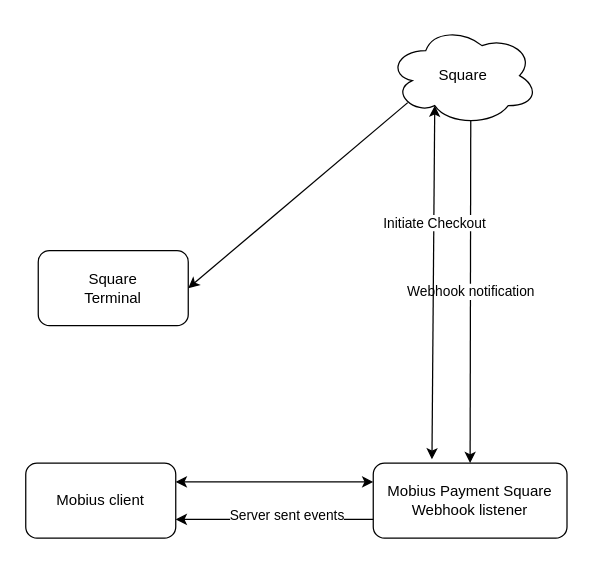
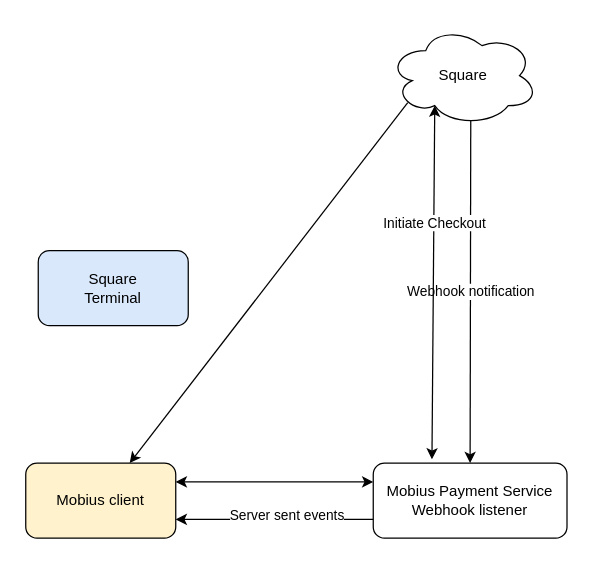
  <mxCell id="0" />
  <mxCell id="1" parent="0" />
  <mxCell id="2" value="Square" style="ellipse;shape=cloud;whiteSpace=wrap;html=1;" parent="1" vertex="1"><mxGeometry x="310" y="20" width="120" height="80" as="geometry" /></mxCell>
- <mxCell id="3" value="Mobius Payment Square&lt;br&gt;Webhook listener" style="rounded=1;whiteSpace=wrap;html=1;" parent="1" vertex="1"><mxGeometry x="298" y="370" width="155" height="60" as="geometry" /></mxCell>
+ <mxCell id="3" value="Mobius Payment Service&lt;br&gt;Webhook listener" style="rounded=1;whiteSpace=wrap;html=1;" parent="1" vertex="1"><mxGeometry x="298" y="370" width="155" height="60" as="geometry" /></mxCell>
  <mxCell id="4" value="Webhook notification" style="endArrow=classic;html=1;rounded=0;exitX=0.55;exitY=0.95;exitDx=0;exitDy=0;exitPerimeter=0;entryX=0.5;entryY=0;entryDx=0;entryDy=0;" parent="1" source="2" target="3" edge="1"><mxGeometry width="50" height="50" relative="1" as="geometry"><mxPoint x="350" y="430" as="sourcePoint" /><mxPoint x="400" y="380" as="targetPoint" /></mxGeometry></mxCell>
- <mxCell id="5" value="Mobius client" style="rounded=1;whiteSpace=wrap;html=1;" parent="1" vertex="1"><mxGeometry x="20" y="370" width="120" height="60" as="geometry" /></mxCell>
+ <mxCell id="5" value="Mobius client" style="rounded=1;whiteSpace=wrap;html=1;fillColor=#fff2cc;" parent="1" vertex="1"><mxGeometry x="20" y="370" width="120" height="60" as="geometry" /></mxCell>
  <mxCell id="6" value="" style="endArrow=classic;html=1;rounded=0;entryX=1;entryY=0.75;entryDx=0;entryDy=0;exitX=0;exitY=0.75;exitDx=0;exitDy=0;" parent="1" source="3" target="5" edge="1"><mxGeometry width="50" height="50" relative="1" as="geometry"><mxPoint x="310" y="430" as="sourcePoint" /><mxPoint x="400" y="380" as="targetPoint" /></mxGeometry></mxCell>
  <mxCell id="7" value="Server sent events" style="edgeLabel;html=1;align=center;verticalAlign=middle;resizable=0;points=[];" parent="6" vertex="1" connectable="0"><mxGeometry x="-0.11" y="-4" relative="1" as="geometry"><mxPoint as="offset" /></mxGeometry></mxCell>
  <mxCell id="8" value="" style="endArrow=classic;startArrow=classic;html=1;rounded=0;exitX=1;exitY=0.25;exitDx=0;exitDy=0;entryX=0;entryY=0.25;entryDx=0;entryDy=0;" parent="1" source="5" target="3" edge="1"><mxGeometry width="50" height="50" relative="1" as="geometry"><mxPoint x="350" y="430" as="sourcePoint" /><mxPoint x="320" y="380" as="targetPoint" /></mxGeometry></mxCell>
  <mxCell id="9" value="" style="endArrow=classic;startArrow=classic;html=1;rounded=0;entryX=0.303;entryY=-0.05;entryDx=0;entryDy=0;exitX=0.31;exitY=0.8;exitDx=0;exitDy=0;exitPerimeter=0;entryPerimeter=0;" parent="1" source="2" target="3" edge="1"><mxGeometry width="50" height="50" relative="1" as="geometry"><mxPoint x="350" y="430" as="sourcePoint" /><mxPoint x="400" y="380" as="targetPoint" /></mxGeometry></mxCell>
  <mxCell id="10" value="Initiate Checkout" style="edgeLabel;html=1;align=center;verticalAlign=middle;resizable=0;points=[];" parent="9" vertex="1" connectable="0"><mxGeometry x="-0.336" relative="1" as="geometry"><mxPoint as="offset" /></mxGeometry></mxCell>
- <mxCell id="11" value="Square &lt;br&gt;Terminal" style="rounded=1;whiteSpace=wrap;html=1;" parent="1" vertex="1"><mxGeometry x="30" y="200" width="120" height="60" as="geometry" /></mxCell>
- <mxCell id="12" value="" style="endArrow=classic;html=1;rounded=0;exitX=0.13;exitY=0.77;exitDx=0;exitDy=0;exitPerimeter=0;entryX=1;entryY=0.5;entryDx=0;entryDy=0;" parent="1" source="2" target="11" edge="1"><mxGeometry width="50" height="50" relative="1" as="geometry"><mxPoint x="350" y="420" as="sourcePoint" /><mxPoint x="400" y="370" as="targetPoint" /></mxGeometry></mxCell>
+ <mxCell id="11" value="Square &lt;br&gt;Terminal" style="rounded=1;whiteSpace=wrap;html=1;fillColor=#dae8fc;" parent="1" vertex="1"><mxGeometry x="30" y="200" width="120" height="60" as="geometry" /></mxCell>
+ <mxCell id="12" value="" style="endArrow=classic;html=1;rounded=0;exitX=0.13;exitY=0.77;exitDx=0;exitDy=0;exitPerimeter=0;" parent="1" source="2" target="5" edge="1"><mxGeometry width="50" height="50" relative="1" as="geometry"><mxPoint x="350" y="420" as="sourcePoint" /><mxPoint x="400" y="370" as="targetPoint" /></mxGeometry></mxCell>
